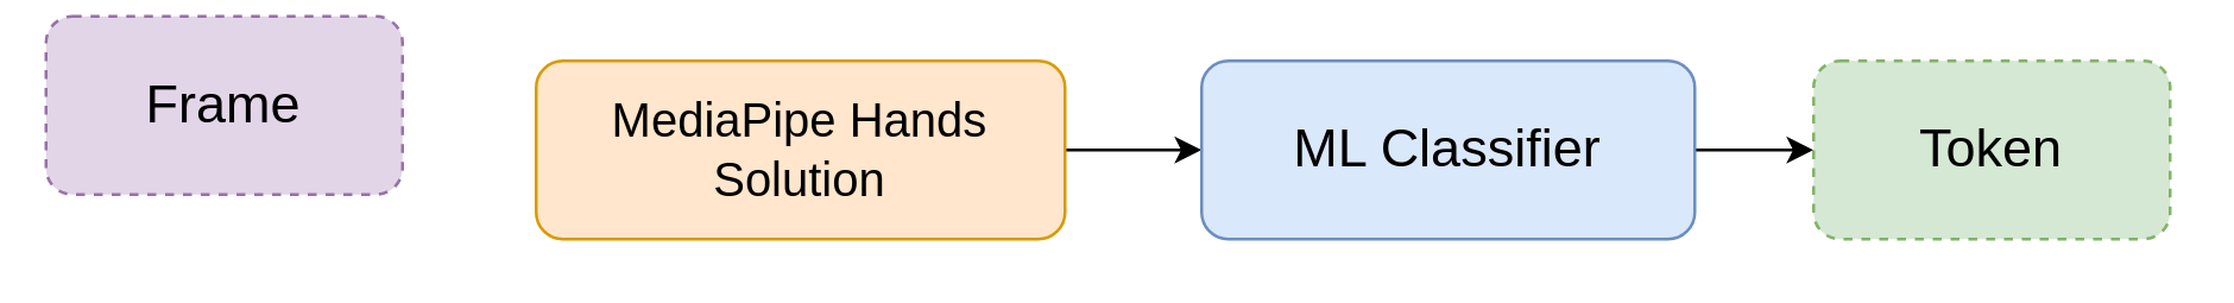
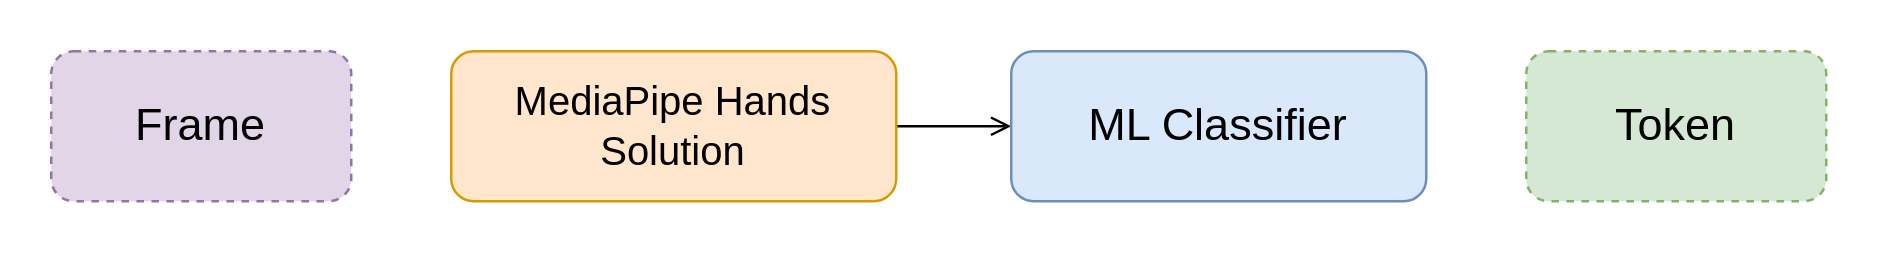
  <mxCell id="0" />
  <mxCell id="1" parent="0" />
- <mxCell id="2" style="edgeStyle=orthogonalEdgeStyle;rounded=0;orthogonalLoop=1;jettySize=auto;html=1;entryX=0;entryY=0.5;entryDx=0;entryDy=0;" parent="1" source="3" target="6" edge="1"><mxGeometry relative="1" as="geometry" /></mxCell>
+ <mxCell id="2" style="edgeStyle=orthogonalEdgeStyle;rounded=0;orthogonalLoop=1;jettySize=auto;html=1;entryX=0;entryY=0.5;entryDx=0;entryDy=0;endArrow=open;" parent="1" source="3" target="6" edge="1"><mxGeometry relative="1" as="geometry" /></mxCell>
  <mxCell id="3" value="&lt;font style=&quot;font-size: 16px&quot;&gt;MediaPipe Hands Solution&lt;/font&gt;" style="rounded=1;whiteSpace=wrap;html=1;fillColor=#ffe6cc;strokeColor=#d79b00;" parent="1" vertex="1"><mxGeometry x="180" y="20" width="178" height="60" as="geometry" /></mxCell>
- <mxCell id="4" value="&lt;font style=&quot;font-size: 18px&quot;&gt;Frame&lt;/font&gt;" style="rounded=1;whiteSpace=wrap;html=1;dashed=1;fillColor=#e1d5e7;strokeColor=#9673a6;" parent="1" vertex="1"><mxGeometry x="15" y="5" width="120" height="60" as="geometry" /></mxCell>
- <mxCell id="5" style="edgeStyle=orthogonalEdgeStyle;rounded=0;orthogonalLoop=1;jettySize=auto;html=1;entryX=0;entryY=0.5;entryDx=0;entryDy=0;" parent="1" source="6" edge="1" target="7"><mxGeometry relative="1" as="geometry"><mxPoint x="574" y="50" as="targetPoint" /></mxGeometry></mxCell>
+ <mxCell id="4" value="&lt;font style=&quot;font-size: 18px&quot;&gt;Frame&lt;/font&gt;" style="rounded=1;whiteSpace=wrap;html=1;dashed=1;fillColor=#e1d5e7;strokeColor=#9673a6;" parent="1" vertex="1"><mxGeometry x="20" y="20" width="120" height="60" as="geometry" /></mxCell>
  <mxCell id="6" value="&lt;font style=&quot;font-size: 18px&quot;&gt;ML Classifier&lt;/font&gt;" style="rounded=1;whiteSpace=wrap;html=1;fillColor=#dae8fc;strokeColor=#6c8ebf;" parent="1" vertex="1"><mxGeometry x="404" y="20" width="166" height="60" as="geometry" /></mxCell>
  <mxCell id="7" value="&lt;font style=&quot;font-size: 18px&quot;&gt;Token&lt;/font&gt;" style="rounded=1;whiteSpace=wrap;html=1;dashed=1;fillColor=#d5e8d4;strokeColor=#82b366;" parent="1" vertex="1"><mxGeometry x="610" y="20" width="120" height="60" as="geometry" /></mxCell>
